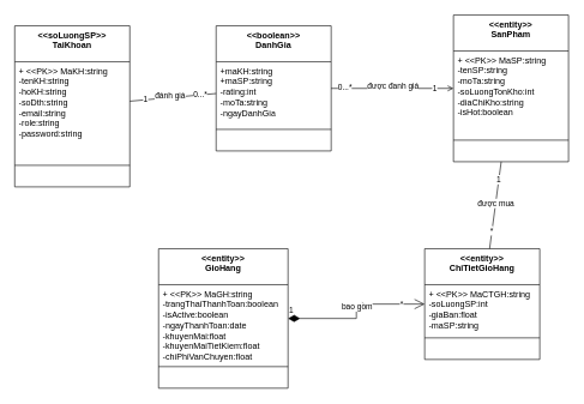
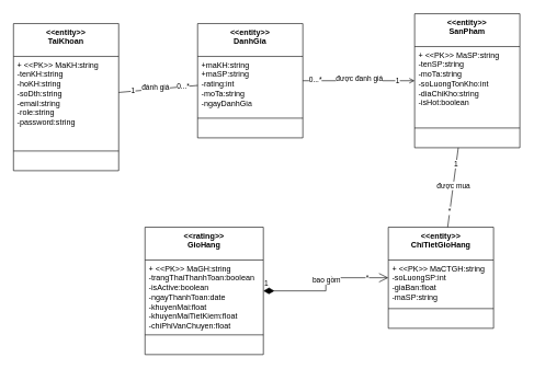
  <mxCell id="0" />
  <mxCell id="1" parent="0" />
  <mxCell id="2" style="edgeStyle=none;rounded=0;orthogonalLoop=1;jettySize=auto;html=1;strokeColor=default;align=center;verticalAlign=middle;fontFamily=Helvetica;fontSize=11;fontColor=default;labelBackgroundColor=default;endArrow=none;endFill=0;" edge="1" parent="1" source="6" target="33"><mxGeometry relative="1" as="geometry" /></mxCell>
  <mxCell id="3" value="đánh giá" style="edgeLabel;html=1;align=center;verticalAlign=middle;resizable=0;points=[];fontFamily=Helvetica;fontSize=11;fontColor=default;labelBackgroundColor=default;" vertex="1" connectable="0" parent="2"><mxGeometry x="-0.076" y="2" relative="1" as="geometry"><mxPoint as="offset" /></mxGeometry></mxCell>
  <mxCell id="4" value="0...*" style="edgeLabel;html=1;align=center;verticalAlign=middle;resizable=0;points=[];fontFamily=Helvetica;fontSize=11;fontColor=default;labelBackgroundColor=default;" vertex="1" connectable="0" parent="2"><mxGeometry x="0.631" y="1" relative="1" as="geometry"><mxPoint as="offset" /></mxGeometry></mxCell>
  <mxCell id="5" value="1" style="edgeLabel;html=1;align=center;verticalAlign=middle;resizable=0;points=[];fontFamily=Helvetica;fontSize=11;fontColor=default;labelBackgroundColor=default;" vertex="1" connectable="0" parent="2"><mxGeometry x="-0.63" y="1" relative="1" as="geometry"><mxPoint as="offset" /></mxGeometry></mxCell>
- <mxCell id="6" value="&amp;lt;&amp;lt;soLuongSP&amp;gt;&amp;gt;&lt;br&gt;TaiKhoan" style="swimlane;fontStyle=1;align=center;verticalAlign=top;childLayout=stackLayout;horizontal=1;startSize=50;horizontalStack=0;resizeParent=1;resizeParentMax=0;resizeLast=0;collapsible=1;marginBottom=0;whiteSpace=wrap;html=1;" parent="1" vertex="1"><mxGeometry x="20" y="35" width="160" height="224" as="geometry" /></mxCell>
+ <mxCell id="6" value="&amp;lt;&amp;lt;entity&amp;gt;&amp;gt;&lt;br&gt;TaiKhoan" style="swimlane;fontStyle=1;align=center;verticalAlign=top;childLayout=stackLayout;horizontal=1;startSize=50;horizontalStack=0;resizeParent=1;resizeParentMax=0;resizeLast=0;collapsible=1;marginBottom=0;whiteSpace=wrap;html=1;" parent="1" vertex="1"><mxGeometry x="20" y="35" width="160" height="224" as="geometry" /></mxCell>
  <mxCell id="7" value="+ &amp;lt;&amp;lt;PK&amp;gt;&amp;gt; MaKH:string&lt;br&gt;-tenKH:string&lt;br&gt;-hoKH:string&lt;br&gt;-soDth:string&lt;br&gt;-email:string&lt;div&gt;-role:string&lt;/div&gt;&lt;div&gt;-password:string&lt;/div&gt;" style="text;strokeColor=none;fillColor=none;align=left;verticalAlign=top;spacingLeft=4;spacingRight=4;overflow=hidden;rotatable=0;points=[[0,0.5],[1,0.5]];portConstraint=eastwest;whiteSpace=wrap;html=1;" parent="6" vertex="1"><mxGeometry y="50" width="160" height="140" as="geometry" /></mxCell>
  <mxCell id="8" value="" style="line;strokeWidth=1;fillColor=none;align=left;verticalAlign=middle;spacingTop=-1;spacingLeft=3;spacingRight=3;rotatable=0;labelPosition=right;points=[];portConstraint=eastwest;strokeColor=inherit;" parent="6" vertex="1"><mxGeometry y="190" width="160" height="8" as="geometry" /></mxCell>
  <mxCell id="9" value="&amp;nbsp;" style="text;strokeColor=none;fillColor=none;align=left;verticalAlign=top;spacingLeft=4;spacingRight=4;overflow=hidden;rotatable=0;points=[[0,0.5],[1,0.5]];portConstraint=eastwest;whiteSpace=wrap;html=1;" parent="6" vertex="1"><mxGeometry y="198" width="160" height="26" as="geometry" /></mxCell>
  <mxCell id="10" value="&amp;lt;&amp;lt;entity&amp;gt;&amp;gt;&lt;br&gt;SanPham" style="swimlane;fontStyle=1;align=center;verticalAlign=top;childLayout=stackLayout;horizontal=1;startSize=50;horizontalStack=0;resizeParent=1;resizeParentMax=0;resizeLast=0;collapsible=1;marginBottom=0;whiteSpace=wrap;html=1;" parent="1" vertex="1"><mxGeometry x="630" y="20" width="160" height="204" as="geometry" /></mxCell>
  <mxCell id="11" value="+ &amp;lt;&amp;lt;PK&amp;gt;&amp;gt; MaSP:string&lt;br&gt;-tenSP:string&lt;br&gt;-moTa:string&lt;br&gt;-soLuongTonKho:int&lt;br&gt;-diaChiKho:string&lt;br&gt;-isHot:boolean" style="text;strokeColor=none;fillColor=none;align=left;verticalAlign=top;spacingLeft=4;spacingRight=4;overflow=hidden;rotatable=0;points=[[0,0.5],[1,0.5]];portConstraint=eastwest;whiteSpace=wrap;html=1;" parent="10" vertex="1"><mxGeometry y="50" width="160" height="120" as="geometry" /></mxCell>
  <mxCell id="12" value="" style="line;strokeWidth=1;fillColor=none;align=left;verticalAlign=middle;spacingTop=-1;spacingLeft=3;spacingRight=3;rotatable=0;labelPosition=right;points=[];portConstraint=eastwest;strokeColor=inherit;" parent="10" vertex="1"><mxGeometry y="170" width="160" height="8" as="geometry" /></mxCell>
  <mxCell id="13" value="&amp;nbsp;" style="text;strokeColor=none;fillColor=none;align=left;verticalAlign=top;spacingLeft=4;spacingRight=4;overflow=hidden;rotatable=0;points=[[0,0.5],[1,0.5]];portConstraint=eastwest;whiteSpace=wrap;html=1;" parent="10" vertex="1"><mxGeometry y="178" width="160" height="26" as="geometry" /></mxCell>
- <mxCell id="14" value="&amp;lt;&amp;lt;entity&amp;gt;&amp;gt;&lt;br&gt;GioHang" style="swimlane;fontStyle=1;align=center;verticalAlign=top;childLayout=stackLayout;horizontal=1;startSize=50;horizontalStack=0;resizeParent=1;resizeParentMax=0;resizeLast=0;collapsible=1;marginBottom=0;whiteSpace=wrap;html=1;" parent="1" vertex="1"><mxGeometry x="220" y="345" width="180" height="194" as="geometry" /></mxCell>
+ <mxCell id="14" value="&amp;lt;&amp;lt;rating&amp;gt;&amp;gt;&lt;br&gt;GioHang" style="swimlane;fontStyle=1;align=center;verticalAlign=top;childLayout=stackLayout;horizontal=1;startSize=50;horizontalStack=0;resizeParent=1;resizeParentMax=0;resizeLast=0;collapsible=1;marginBottom=0;whiteSpace=wrap;html=1;" parent="1" vertex="1"><mxGeometry x="220" y="345" width="180" height="194" as="geometry" /></mxCell>
  <mxCell id="15" value="+ &amp;lt;&amp;lt;PK&amp;gt;&amp;gt; MaGH:string&lt;br&gt;-trangThaiThanhToan:boolean&lt;br&gt;-isActive:boolean&lt;br&gt;-ngayThanhToan:date&lt;br&gt;-khuyenMai:float&lt;br&gt;-khuyenMaiTietKiem:float&lt;br&gt;-chiPhiVanChuyen:float" style="text;strokeColor=none;fillColor=none;align=left;verticalAlign=top;spacingLeft=4;spacingRight=4;overflow=hidden;rotatable=0;points=[[0,0.5],[1,0.5]];portConstraint=eastwest;whiteSpace=wrap;html=1;" parent="14" vertex="1"><mxGeometry y="50" width="180" height="110" as="geometry" /></mxCell>
  <mxCell id="16" value="" style="line;strokeWidth=1;fillColor=none;align=left;verticalAlign=middle;spacingTop=-1;spacingLeft=3;spacingRight=3;rotatable=0;labelPosition=right;points=[];portConstraint=eastwest;strokeColor=inherit;" parent="14" vertex="1"><mxGeometry y="160" width="180" height="8" as="geometry" /></mxCell>
  <mxCell id="17" value="&amp;nbsp;" style="text;strokeColor=none;fillColor=none;align=left;verticalAlign=top;spacingLeft=4;spacingRight=4;overflow=hidden;rotatable=0;points=[[0,0.5],[1,0.5]];portConstraint=eastwest;whiteSpace=wrap;html=1;" parent="14" vertex="1"><mxGeometry y="168" width="180" height="26" as="geometry" /></mxCell>
  <mxCell id="18" value="&amp;lt;&amp;lt;entity&amp;gt;&amp;gt;&lt;br&gt;ChiTietGioHang" style="swimlane;fontStyle=1;align=center;verticalAlign=top;childLayout=stackLayout;horizontal=1;startSize=50;horizontalStack=0;resizeParent=1;resizeParentMax=0;resizeLast=0;collapsible=1;marginBottom=0;whiteSpace=wrap;html=1;" parent="1" vertex="1"><mxGeometry x="590" y="345" width="160" height="154" as="geometry" /></mxCell>
  <mxCell id="19" value="+ &amp;lt;&amp;lt;PK&amp;gt;&amp;gt; MaCTGH:string&lt;br&gt;-soLuongSP:int&lt;br&gt;-giaBan:float&lt;br&gt;-maSP:string" style="text;strokeColor=none;fillColor=none;align=left;verticalAlign=top;spacingLeft=4;spacingRight=4;overflow=hidden;rotatable=0;points=[[0,0.5],[1,0.5]];portConstraint=eastwest;whiteSpace=wrap;html=1;" parent="18" vertex="1"><mxGeometry y="50" width="160" height="70" as="geometry" /></mxCell>
  <mxCell id="20" value="" style="line;strokeWidth=1;fillColor=none;align=left;verticalAlign=middle;spacingTop=-1;spacingLeft=3;spacingRight=3;rotatable=0;labelPosition=right;points=[];portConstraint=eastwest;strokeColor=inherit;" parent="18" vertex="1"><mxGeometry y="120" width="160" height="8" as="geometry" /></mxCell>
  <mxCell id="21" value="&amp;nbsp;" style="text;strokeColor=none;fillColor=none;align=left;verticalAlign=top;spacingLeft=4;spacingRight=4;overflow=hidden;rotatable=0;points=[[0,0.5],[1,0.5]];portConstraint=eastwest;whiteSpace=wrap;html=1;" parent="18" vertex="1"><mxGeometry y="128" width="160" height="26" as="geometry" /></mxCell>
  <mxCell id="22" value="1" style="endArrow=open;html=1;endSize=12;startArrow=diamondThin;startSize=14;startFill=1;edgeStyle=orthogonalEdgeStyle;align=left;verticalAlign=bottom;rounded=0;strokeColor=default;fontFamily=Helvetica;fontSize=11;fontColor=default;labelBackgroundColor=default;" parent="1" source="14" target="18" edge="1"><mxGeometry x="-1" y="3" relative="1" as="geometry"><mxPoint x="430" y="325" as="sourcePoint" /><mxPoint x="590" y="325" as="targetPoint" /></mxGeometry></mxCell>
  <mxCell id="23" value="bao gồm" style="edgeLabel;html=1;align=center;verticalAlign=middle;resizable=0;points=[];fontFamily=Helvetica;fontSize=11;fontColor=default;labelBackgroundColor=default;" parent="22" vertex="1" connectable="0"><mxGeometry x="0.069" relative="1" as="geometry"><mxPoint as="offset" /></mxGeometry></mxCell>
  <mxCell id="24" value="*" style="edgeLabel;html=1;align=center;verticalAlign=middle;resizable=0;points=[];fontFamily=Helvetica;fontSize=11;fontColor=default;labelBackgroundColor=default;" parent="22" vertex="1" connectable="0"><mxGeometry x="0.683" relative="1" as="geometry"><mxPoint as="offset" /></mxGeometry></mxCell>
  <mxCell id="25" style="edgeStyle=none;rounded=0;orthogonalLoop=1;jettySize=auto;html=1;strokeColor=default;align=center;verticalAlign=middle;fontFamily=Helvetica;fontSize=11;fontColor=default;labelBackgroundColor=default;endArrow=none;endFill=0;" parent="1" source="10" target="18" edge="1"><mxGeometry relative="1" as="geometry" /></mxCell>
  <mxCell id="26" value="được mua" style="edgeLabel;html=1;align=center;verticalAlign=middle;resizable=0;points=[];fontFamily=Helvetica;fontSize=11;fontColor=default;labelBackgroundColor=default;" parent="25" vertex="1" connectable="0"><mxGeometry x="-0.044" relative="1" as="geometry"><mxPoint as="offset" /></mxGeometry></mxCell>
  <mxCell id="27" value="*" style="edgeLabel;html=1;align=center;verticalAlign=middle;resizable=0;points=[];fontFamily=Helvetica;fontSize=11;fontColor=default;labelBackgroundColor=default;" parent="25" vertex="1" connectable="0"><mxGeometry x="0.572" y="-1" relative="1" as="geometry"><mxPoint as="offset" /></mxGeometry></mxCell>
  <mxCell id="28" value="1" style="edgeLabel;html=1;align=center;verticalAlign=middle;resizable=0;points=[];fontFamily=Helvetica;fontSize=11;fontColor=default;labelBackgroundColor=default;" parent="25" vertex="1" connectable="0"><mxGeometry x="-0.592" y="-1" relative="1" as="geometry"><mxPoint as="offset" /></mxGeometry></mxCell>
  <mxCell id="29" style="edgeStyle=none;rounded=0;orthogonalLoop=1;jettySize=auto;html=1;strokeColor=default;align=center;verticalAlign=middle;fontFamily=Helvetica;fontSize=11;fontColor=default;labelBackgroundColor=default;endArrow=open;endFill=0;" edge="1" parent="1" source="33" target="10"><mxGeometry relative="1" as="geometry" /></mxCell>
  <mxCell id="30" value="được đanh giá" style="edgeLabel;html=1;align=center;verticalAlign=middle;resizable=0;points=[];fontFamily=Helvetica;fontSize=11;fontColor=default;labelBackgroundColor=default;" vertex="1" connectable="0" parent="29"><mxGeometry x="-0.001" y="3" relative="1" as="geometry"><mxPoint y="-1" as="offset" /></mxGeometry></mxCell>
  <mxCell id="31" value="1" style="edgeLabel;html=1;align=center;verticalAlign=middle;resizable=0;points=[];fontFamily=Helvetica;fontSize=11;fontColor=default;labelBackgroundColor=default;" vertex="1" connectable="0" parent="29"><mxGeometry x="0.682" relative="1" as="geometry"><mxPoint as="offset" /></mxGeometry></mxCell>
  <mxCell id="32" value="0...*" style="edgeLabel;html=1;align=center;verticalAlign=middle;resizable=0;points=[];fontFamily=Helvetica;fontSize=11;fontColor=default;labelBackgroundColor=default;" vertex="1" connectable="0" parent="29"><mxGeometry x="-0.788" y="2" relative="1" as="geometry"><mxPoint as="offset" /></mxGeometry></mxCell>
- <mxCell id="33" value="&amp;lt;&amp;lt;boolean&amp;gt;&amp;gt;&lt;br&gt;DanhGia" style="swimlane;fontStyle=1;align=center;verticalAlign=top;childLayout=stackLayout;horizontal=1;startSize=50;horizontalStack=0;resizeParent=1;resizeParentMax=0;resizeLast=0;collapsible=1;marginBottom=0;whiteSpace=wrap;html=1;" vertex="1" parent="1"><mxGeometry x="300" y="35" width="160" height="174" as="geometry" /></mxCell>
+ <mxCell id="33" value="&amp;lt;&amp;lt;entity&amp;gt;&amp;gt;&lt;br&gt;DanhGia" style="swimlane;fontStyle=1;align=center;verticalAlign=top;childLayout=stackLayout;horizontal=1;startSize=50;horizontalStack=0;resizeParent=1;resizeParentMax=0;resizeLast=0;collapsible=1;marginBottom=0;whiteSpace=wrap;html=1;" vertex="1" parent="1"><mxGeometry x="300" y="35" width="160" height="174" as="geometry" /></mxCell>
  <mxCell id="34" value="+maKH:string&lt;br&gt;+maSP:string&lt;br&gt;-rating:int&lt;br&gt;-moTa:string&lt;br&gt;-ngayDanhGia" style="text;strokeColor=none;fillColor=none;align=left;verticalAlign=top;spacingLeft=4;spacingRight=4;overflow=hidden;rotatable=0;points=[[0,0.5],[1,0.5]];portConstraint=eastwest;whiteSpace=wrap;html=1;" vertex="1" parent="33"><mxGeometry y="50" width="160" height="90" as="geometry" /></mxCell>
  <mxCell id="35" value="" style="line;strokeWidth=1;fillColor=none;align=left;verticalAlign=middle;spacingTop=-1;spacingLeft=3;spacingRight=3;rotatable=0;labelPosition=right;points=[];portConstraint=eastwest;strokeColor=inherit;" vertex="1" parent="33"><mxGeometry y="140" width="160" height="8" as="geometry" /></mxCell>
  <mxCell id="36" value="&amp;nbsp;" style="text;strokeColor=none;fillColor=none;align=left;verticalAlign=top;spacingLeft=4;spacingRight=4;overflow=hidden;rotatable=0;points=[[0,0.5],[1,0.5]];portConstraint=eastwest;whiteSpace=wrap;html=1;" vertex="1" parent="33"><mxGeometry y="148" width="160" height="26" as="geometry" /></mxCell>
